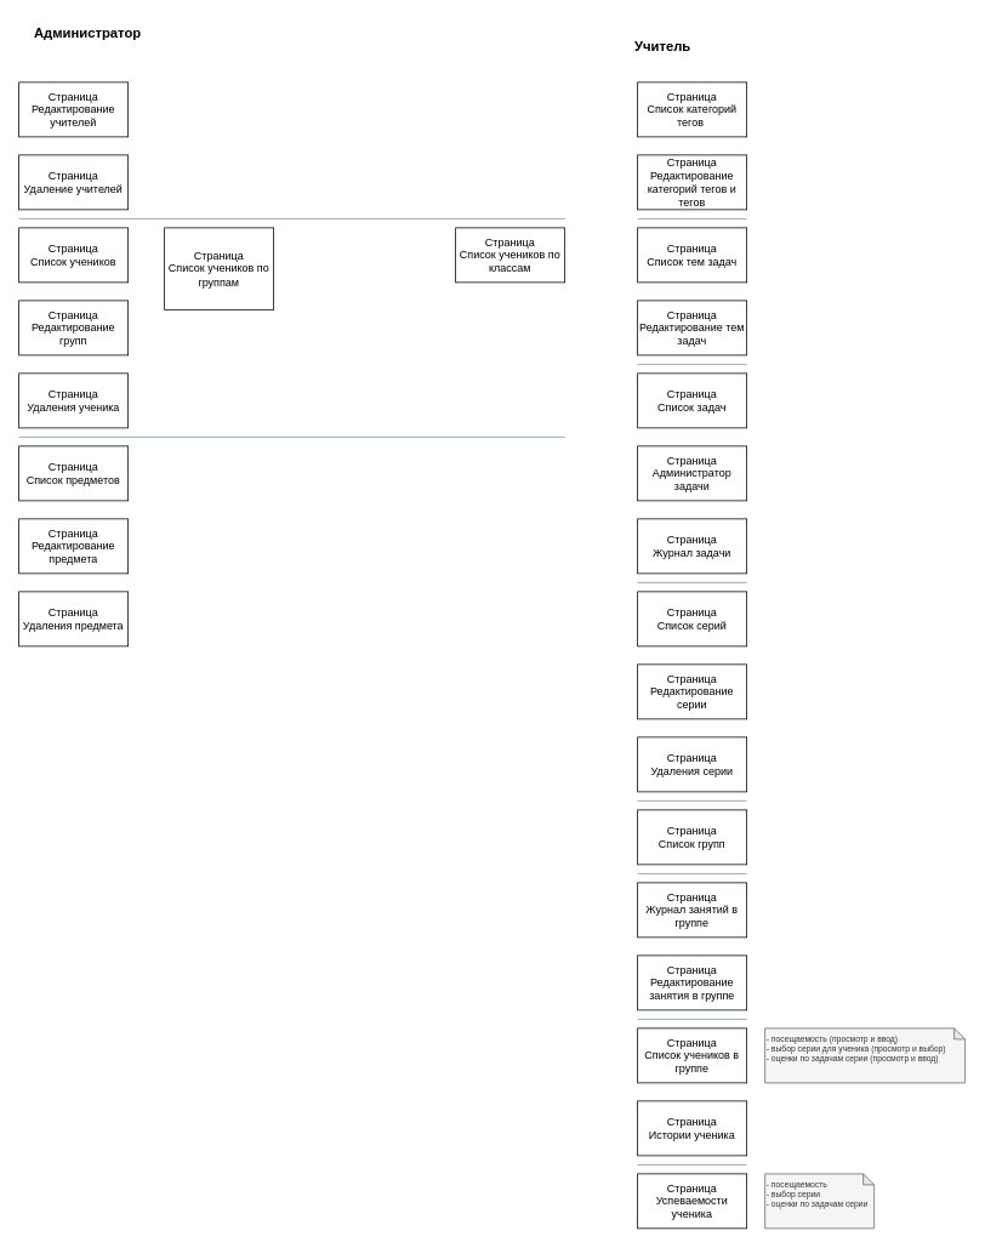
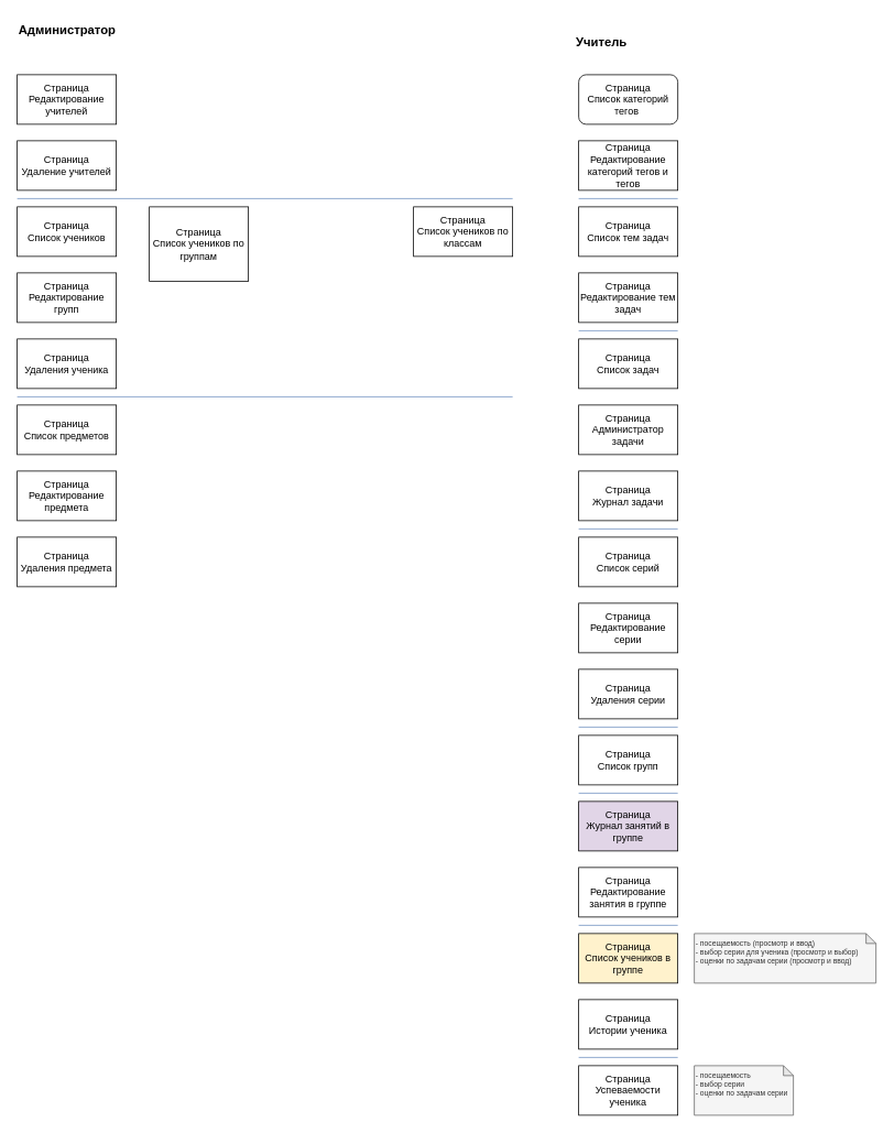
  <mxCell id="0" />
  <mxCell id="1" parent="0" />
  <mxCell id="2" value="Страница&lt;div&gt;Редактирование учителей&lt;/div&gt;" style="rounded=0;whiteSpace=wrap;html=1;" vertex="1" parent="1"><mxGeometry x="20" y="90" width="120" height="60" as="geometry" /></mxCell>
  <mxCell id="3" value="Страница&lt;div&gt;Удаление учителей&lt;/div&gt;" style="rounded=0;whiteSpace=wrap;html=1;" vertex="1" parent="1"><mxGeometry x="20" y="170" width="120" height="60" as="geometry" /></mxCell>
  <mxCell id="4" value="Страница&lt;div&gt;Список учеников&lt;/div&gt;" style="rounded=0;whiteSpace=wrap;html=1;" vertex="1" parent="1"><mxGeometry x="20" y="250" width="120" height="60" as="geometry" /></mxCell>
  <mxCell id="5" value="Страница&lt;div&gt;Список учеников по группам&lt;/div&gt;" style="rounded=0;whiteSpace=wrap;html=1;" vertex="1" parent="1"><mxGeometry x="180" y="250" width="120" height="90" as="geometry" /></mxCell>
  <mxCell id="6" value="Страница&lt;div&gt;Список учеников по классам&lt;/div&gt;" style="rounded=0;whiteSpace=wrap;html=1;" vertex="1" parent="1"><mxGeometry x="500" y="250" width="120" height="60" as="geometry" /></mxCell>
  <mxCell id="7" value="Страница&lt;div&gt;Редактирование групп&lt;/div&gt;" style="rounded=0;whiteSpace=wrap;html=1;" vertex="1" parent="1"><mxGeometry x="20" y="330" width="120" height="60" as="geometry" /></mxCell>
  <mxCell id="8" value="Страница&lt;div&gt;Удаления ученика&lt;/div&gt;" style="rounded=0;whiteSpace=wrap;html=1;" vertex="1" parent="1"><mxGeometry x="20" y="410" width="120" height="60" as="geometry" /></mxCell>
  <mxCell id="9" value="Страница&lt;div&gt;Список предметов&lt;/div&gt;" style="rounded=0;whiteSpace=wrap;html=1;" vertex="1" parent="1"><mxGeometry x="20" y="490" width="120" height="60" as="geometry" /></mxCell>
  <mxCell id="10" value="Страница&lt;div&gt;Редактирование предмета&lt;/div&gt;" style="rounded=0;whiteSpace=wrap;html=1;" vertex="1" parent="1"><mxGeometry x="20" y="570" width="120" height="60" as="geometry" /></mxCell>
  <mxCell id="11" value="Страница&lt;div&gt;Удаления предмета&lt;/div&gt;" style="rounded=0;whiteSpace=wrap;html=1;" vertex="1" parent="1"><mxGeometry x="20" y="650" width="120" height="60" as="geometry" /></mxCell>
- <mxCell id="12" value="Администратор" style="text;html=1;align=left;verticalAlign=middle;whiteSpace=wrap;rounded=0;fontStyle=1;fontSize=15;" vertex="1" parent="1"><mxGeometry x="35" y="20" width="130" height="30" as="geometry" /></mxCell>
+ <mxCell id="12" value="Администратор" style="text;html=1;align=left;verticalAlign=middle;whiteSpace=wrap;rounded=0;fontStyle=1;fontSize=15;" vertex="1" parent="1"><mxGeometry x="20" y="20" width="130" height="30" as="geometry" /></mxCell>
  <mxCell id="13" value="Учитель" style="text;html=1;align=left;verticalAlign=middle;whiteSpace=wrap;rounded=0;fontStyle=1;fontSize=15;" vertex="1" parent="1"><mxGeometry x="695" y="35" width="130" height="30" as="geometry" /></mxCell>
  <mxCell id="14" value="Страница&lt;div&gt;Список групп&lt;/div&gt;" style="rounded=0;whiteSpace=wrap;html=1;" vertex="1" parent="1"><mxGeometry x="700" y="890" width="120" height="60" as="geometry" /></mxCell>
- <mxCell id="15" value="Страница&lt;div&gt;Журнал занятий в группе&lt;/div&gt;" style="rounded=0;whiteSpace=wrap;html=1;" vertex="1" parent="1"><mxGeometry x="700" y="970" width="120" height="60" as="geometry" /></mxCell>
- <mxCell id="16" value="Страница&lt;div&gt;Список учеников в группе&lt;/div&gt;" style="rounded=0;whiteSpace=wrap;html=1;" vertex="1" parent="1"><mxGeometry x="700" y="1130" width="120" height="60" as="geometry" /></mxCell>
+ <mxCell id="15" value="Страница&lt;div&gt;Журнал занятий в группе&lt;/div&gt;" style="rounded=0;whiteSpace=wrap;html=1;fillColor=#e1d5e7;" vertex="1" parent="1"><mxGeometry x="700" y="970" width="120" height="60" as="geometry" /></mxCell>
+ <mxCell id="16" value="Страница&lt;div&gt;Список учеников в группе&lt;/div&gt;" style="rounded=0;whiteSpace=wrap;html=1;fillColor=#fff2cc;" vertex="1" parent="1"><mxGeometry x="700" y="1130" width="120" height="60" as="geometry" /></mxCell>
  <mxCell id="17" value="" style="endArrow=none;html=1;rounded=0;fillColor=#dae8fc;strokeColor=#6c8ebf;" edge="1" parent="1"><mxGeometry width="50" height="50" relative="1" as="geometry"><mxPoint x="20" y="240" as="sourcePoint" /><mxPoint x="620" y="240" as="targetPoint" /></mxGeometry></mxCell>
  <mxCell id="18" value="" style="endArrow=none;html=1;rounded=0;fillColor=#dae8fc;strokeColor=#6c8ebf;" edge="1" parent="1"><mxGeometry width="50" height="50" relative="1" as="geometry"><mxPoint x="20" y="480" as="sourcePoint" /><mxPoint x="620" y="480" as="targetPoint" /></mxGeometry></mxCell>
  <mxCell id="19" value="Страница&lt;div&gt;Список задач&lt;/div&gt;" style="rounded=0;whiteSpace=wrap;html=1;" vertex="1" parent="1"><mxGeometry x="700" y="410" width="120" height="60" as="geometry" /></mxCell>
  <mxCell id="20" value="Страница&lt;div&gt;Администратор задачи&lt;/div&gt;" style="rounded=0;whiteSpace=wrap;html=1;" vertex="1" parent="1"><mxGeometry x="700" y="490" width="120" height="60" as="geometry" /></mxCell>
  <mxCell id="21" value="Страница&lt;div&gt;Журнал задачи&lt;/div&gt;" style="rounded=0;whiteSpace=wrap;html=1;" vertex="1" parent="1"><mxGeometry x="700" y="570" width="120" height="60" as="geometry" /></mxCell>
  <mxCell id="22" value="" style="endArrow=none;html=1;rounded=0;fillColor=#dae8fc;strokeColor=#6c8ebf;" edge="1" parent="1"><mxGeometry width="50" height="50" relative="1" as="geometry"><mxPoint x="700" y="640" as="sourcePoint" /><mxPoint x="820" y="640" as="targetPoint" /></mxGeometry></mxCell>
  <mxCell id="23" value="Страница&lt;div&gt;Список серий&lt;/div&gt;" style="rounded=0;whiteSpace=wrap;html=1;" vertex="1" parent="1"><mxGeometry x="700" y="650" width="120" height="60" as="geometry" /></mxCell>
  <mxCell id="24" value="Страница&lt;div&gt;Редактирование серии&lt;/div&gt;" style="rounded=0;whiteSpace=wrap;html=1;" vertex="1" parent="1"><mxGeometry x="700" y="730" width="120" height="60" as="geometry" /></mxCell>
  <mxCell id="25" value="Страница&lt;div&gt;Удаления серии&lt;/div&gt;" style="rounded=0;whiteSpace=wrap;html=1;" vertex="1" parent="1"><mxGeometry x="700" y="810" width="120" height="60" as="geometry" /></mxCell>
  <mxCell id="26" value="" style="endArrow=none;html=1;rounded=0;fillColor=#dae8fc;strokeColor=#6c8ebf;" edge="1" parent="1"><mxGeometry width="50" height="50" relative="1" as="geometry"><mxPoint x="700" y="880" as="sourcePoint" /><mxPoint x="820" y="880" as="targetPoint" /></mxGeometry></mxCell>
  <mxCell id="27" value="" style="endArrow=none;html=1;rounded=0;fillColor=#dae8fc;strokeColor=#6c8ebf;" edge="1" parent="1"><mxGeometry width="50" height="50" relative="1" as="geometry"><mxPoint x="700" y="960" as="sourcePoint" /><mxPoint x="820" y="960" as="targetPoint" /></mxGeometry></mxCell>
  <mxCell id="28" value="Страница&lt;div&gt;Редактирование занятия в группе&lt;/div&gt;" style="rounded=0;whiteSpace=wrap;html=1;" vertex="1" parent="1"><mxGeometry x="700" y="1050" width="120" height="60" as="geometry" /></mxCell>
  <mxCell id="29" value="Страница&lt;div&gt;Список тем задач&lt;/div&gt;" style="rounded=0;whiteSpace=wrap;html=1;" vertex="1" parent="1"><mxGeometry x="700" y="250" width="120" height="60" as="geometry" /></mxCell>
  <mxCell id="30" value="Страница Редактирование категорий тегов и тегов" style="rounded=0;whiteSpace=wrap;html=1;" vertex="1" parent="1"><mxGeometry x="700" y="170" width="120" height="60" as="geometry" /></mxCell>
- <mxCell id="31" value="Страница&lt;div&gt;Список категорий тегов&amp;nbsp;&lt;/div&gt;" style="rounded=0;whiteSpace=wrap;html=1;" vertex="1" parent="1"><mxGeometry x="700" y="90" width="120" height="60" as="geometry" /></mxCell>
+ <mxCell id="31" value="Страница&lt;div&gt;Список категорий тегов&amp;nbsp;&lt;/div&gt;" style="whiteSpace=wrap;html=1;rounded=1;" vertex="1" parent="1"><mxGeometry x="700" y="90" width="120" height="60" as="geometry" /></mxCell>
  <mxCell id="32" value="Страница&lt;div&gt;Редактирование тем задач&lt;/div&gt;" style="rounded=0;whiteSpace=wrap;html=1;" vertex="1" parent="1"><mxGeometry x="700" y="330" width="120" height="60" as="geometry" /></mxCell>
  <mxCell id="33" value="" style="endArrow=none;html=1;rounded=0;fillColor=#dae8fc;strokeColor=#6c8ebf;" edge="1" parent="1"><mxGeometry width="50" height="50" relative="1" as="geometry"><mxPoint x="700" y="240" as="sourcePoint" /><mxPoint x="820" y="240" as="targetPoint" /></mxGeometry></mxCell>
  <mxCell id="34" value="" style="endArrow=none;html=1;rounded=0;fillColor=#dae8fc;strokeColor=#6c8ebf;" edge="1" parent="1"><mxGeometry width="50" height="50" relative="1" as="geometry"><mxPoint x="700" y="400" as="sourcePoint" /><mxPoint x="820" y="400" as="targetPoint" /></mxGeometry></mxCell>
  <mxCell id="35" value="" style="endArrow=none;html=1;rounded=0;fillColor=#dae8fc;strokeColor=#6c8ebf;" edge="1" parent="1"><mxGeometry width="50" height="50" relative="1" as="geometry"><mxPoint x="700" y="1120" as="sourcePoint" /><mxPoint x="820" y="1120" as="targetPoint" /></mxGeometry></mxCell>
  <mxCell id="36" value="Страница&lt;div&gt;Истории ученика&lt;/div&gt;" style="rounded=0;whiteSpace=wrap;html=1;" vertex="1" parent="1"><mxGeometry x="700" y="1210" width="120" height="60" as="geometry" /></mxCell>
  <mxCell id="37" value="" style="endArrow=none;html=1;rounded=0;fillColor=#dae8fc;strokeColor=#6c8ebf;" edge="1" parent="1"><mxGeometry width="50" height="50" relative="1" as="geometry"><mxPoint x="700" y="1280" as="sourcePoint" /><mxPoint x="820" y="1280" as="targetPoint" /></mxGeometry></mxCell>
  <mxCell id="38" value="- посещаемость (просмотр и ввод)&lt;div&gt;- выбор серии для ученика (просмотр и выбор)&lt;br&gt;&lt;div style=&quot;font-size: 9px;&quot;&gt;- оценки по задачам серии (просмотр и ввод)&lt;/div&gt;&lt;/div&gt;" style="shape=note;whiteSpace=wrap;html=1;backgroundOutline=1;darkOpacity=0.05;size=12;fillColor=#f5f5f5;fontColor=#333333;strokeColor=#666666;align=left;verticalAlign=top;fontSize=9;" vertex="1" parent="1"><mxGeometry x="840" y="1130" width="220" height="60" as="geometry" /></mxCell>
  <mxCell id="39" value="Страница&lt;div&gt;Успеваемости ученика&lt;/div&gt;" style="rounded=0;whiteSpace=wrap;html=1;" vertex="1" parent="1"><mxGeometry x="700" y="1290" width="120" height="60" as="geometry" /></mxCell>
  <mxCell id="40" value="- посещаемость&lt;div&gt;- выбор серии&lt;br&gt;&lt;div style=&quot;font-size: 9px;&quot;&gt;- оценки по задачам серии&lt;/div&gt;&lt;/div&gt;" style="shape=note;whiteSpace=wrap;html=1;backgroundOutline=1;darkOpacity=0.05;size=12;fillColor=#f5f5f5;fontColor=#333333;strokeColor=#666666;align=left;verticalAlign=top;fontSize=9;" vertex="1" parent="1"><mxGeometry x="840" y="1290" width="120" height="60" as="geometry" /></mxCell>
